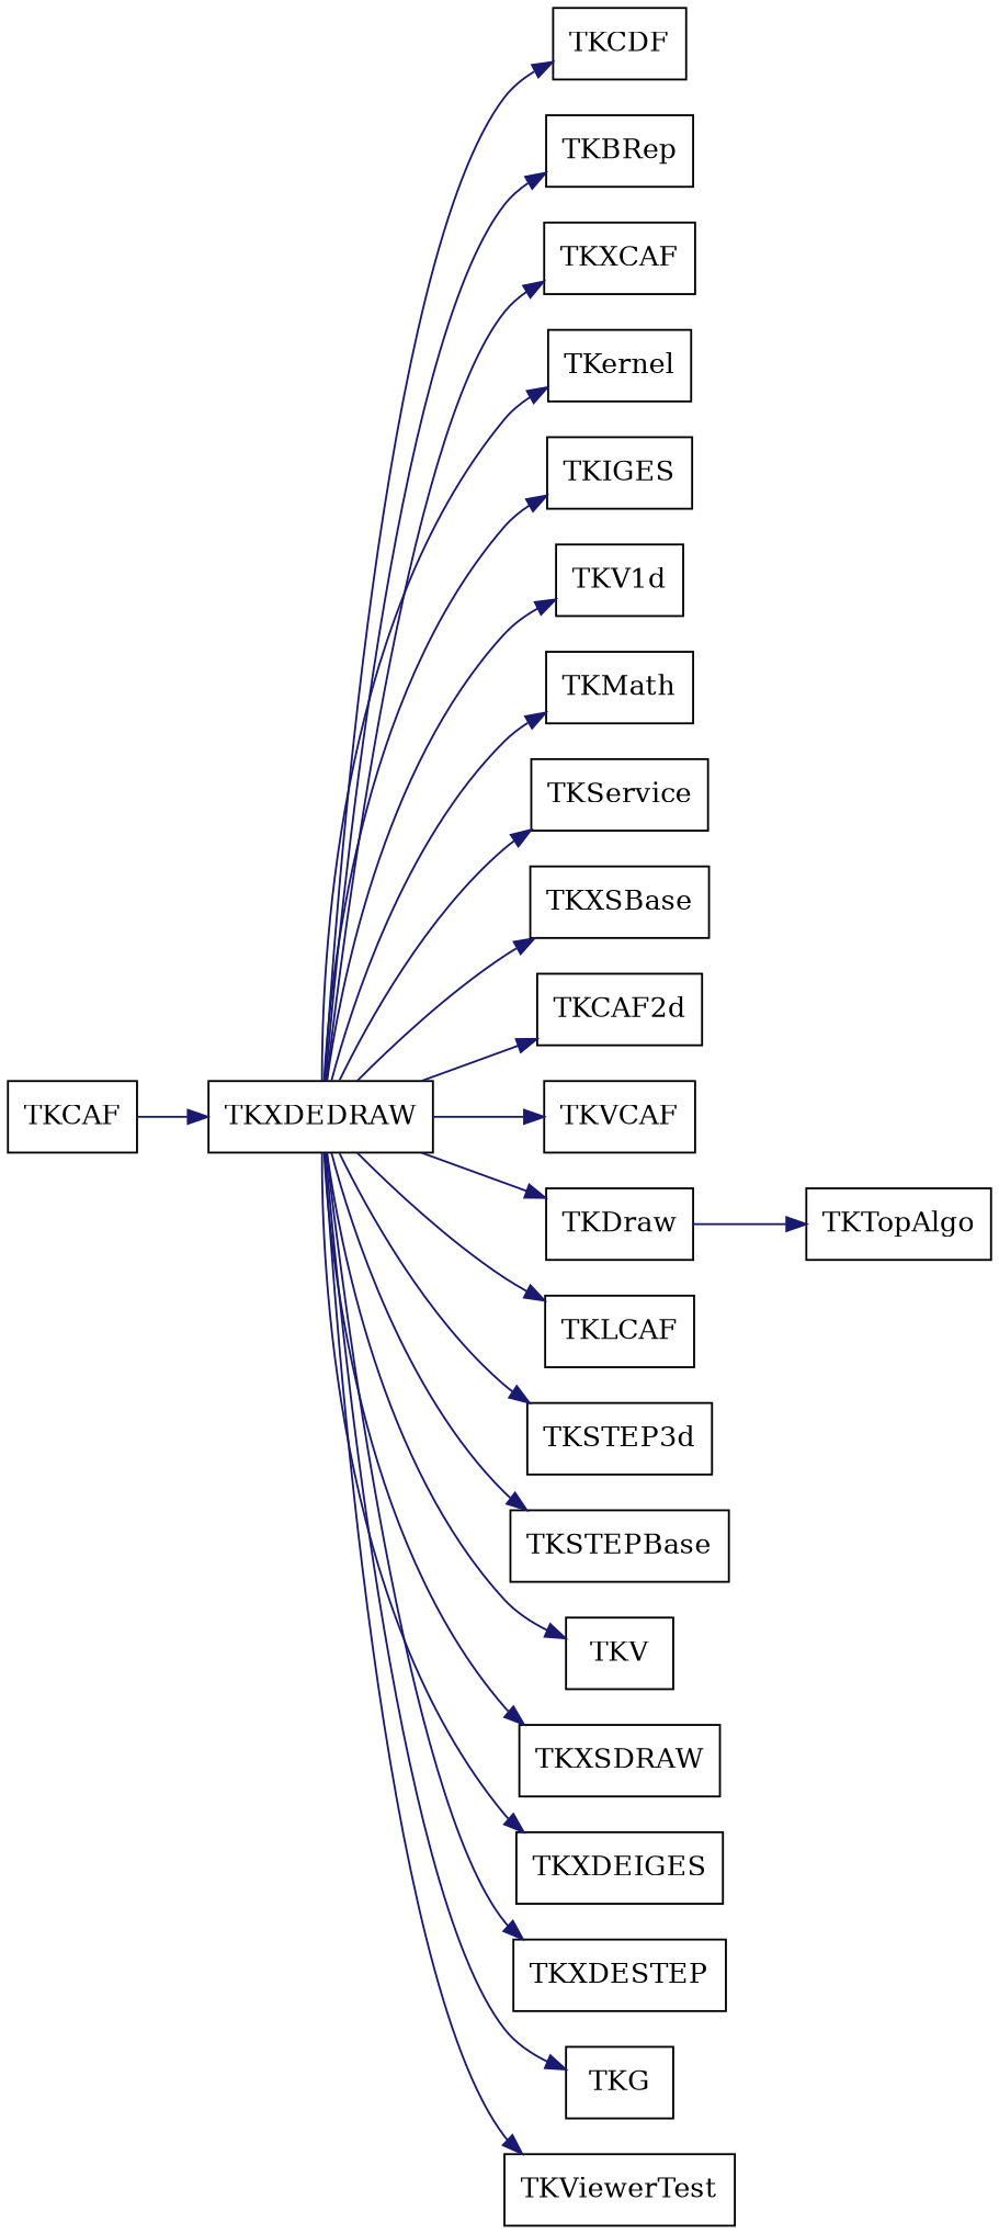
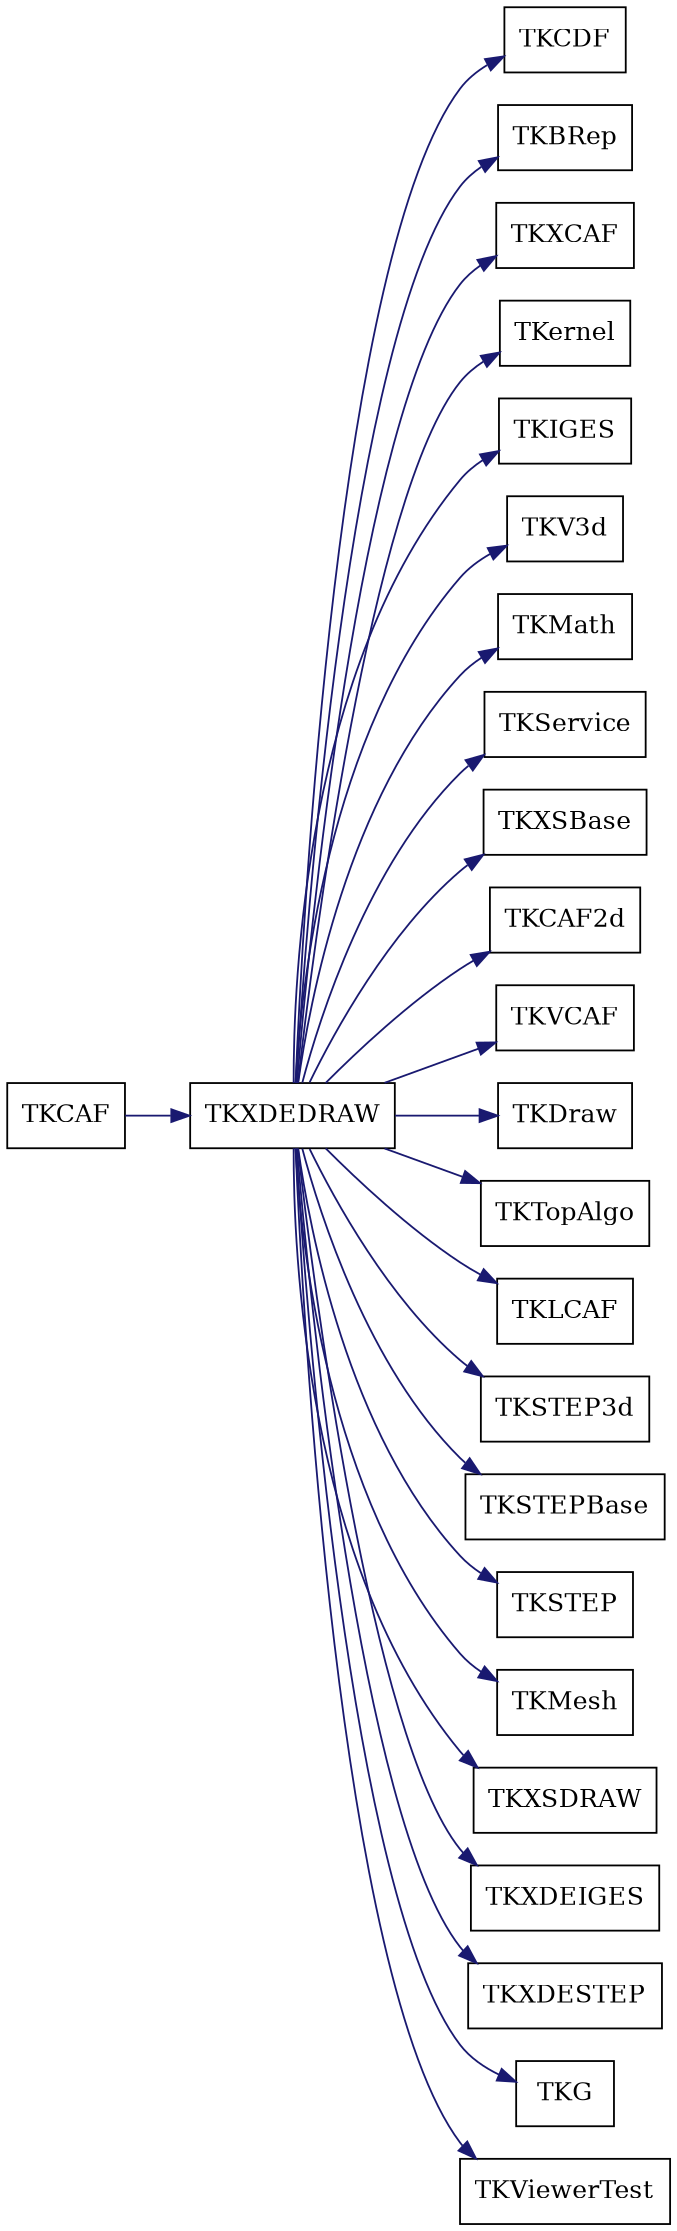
  digraph {
    aspect=1
    rankdir=LR
    node [shape=box]
    edge [color=midnightblue style=solid]
    TKXDEDRAW
    TKCDF
    TKBRep
    TKXCAF
    TKernel
    TKIGES
-   TKV3d [label=TKV1d]
+   TKV3d
    TKMath
    TKService
    TKXSBase
    n11 [label=TKCAF2d]
    TKVCAF
    TKDraw
    TKTopAlgo
    TKLCAF
    n16 [label=TKSTEP3d]
    TKSTEPBase
-   TKSTEP [label=TKV]
+   TKSTEP
+   TKMesh
    TKXSDRAW
    TKXDEIGES
    TKXDESTEP
    n23 [label=TKG]
    TKViewerTest
    TKCAF
    TKXDEDRAW -> TKCDF
    TKXDEDRAW -> TKBRep
    TKXDEDRAW -> TKXCAF
    TKXDEDRAW -> TKernel
    TKXDEDRAW -> TKIGES
    TKXDEDRAW -> TKV3d
    TKXDEDRAW -> TKMath
    TKXDEDRAW -> TKService
    TKXDEDRAW -> TKXSBase
    TKXDEDRAW -> n11
    TKXDEDRAW -> TKVCAF
    TKXDEDRAW -> TKDraw
-   TKDraw -> TKTopAlgo
+   TKXDEDRAW -> TKTopAlgo
    TKXDEDRAW -> TKLCAF
    TKXDEDRAW -> n16
    TKXDEDRAW -> TKSTEPBase
    TKXDEDRAW -> TKSTEP
+   TKXDEDRAW -> TKMesh
    TKXDEDRAW -> TKXSDRAW
    TKXDEDRAW -> TKXDEIGES
    TKXDEDRAW -> TKXDESTEP
    TKXDEDRAW -> n23
    TKXDEDRAW -> TKViewerTest
    TKCAF -> TKXDEDRAW
  }
